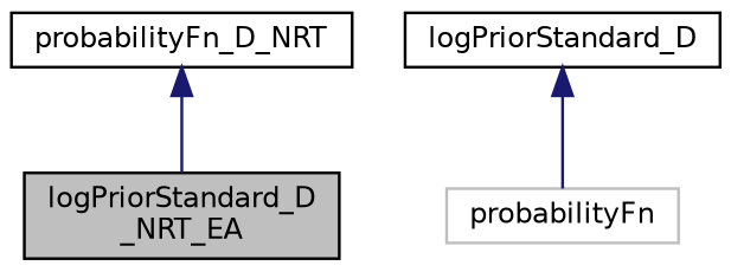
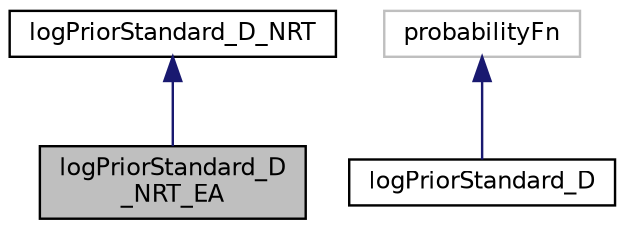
  digraph {
    node [color=black fillcolor=white fontname=Helvetica fontsize=10 shape=record style=filled]
    edge [color=midnightblue dir=back fontname=Helvetica fontsize=10 labelfontname=Helvetica labelfontsize=10 style=solid]
    n1 [fillcolor=grey75 fontcolor=black height=0.2 label="logPriorStandard_D\l_NRT_EA" width=0.4]
-   n2 [height=0.2 label=probabilityFn_D_NRT width=0.4]
+   n2 [height=0.2 label=logPriorStandard_D_NRT width=0.4]
    n3 [height=0.2 label=logPriorStandard_D width=0.4]
    n4 [color=grey75 height=0.2 label=probabilityFn width=0.4]
    n2 -> n1
-   n3 -> n4
+   n4 -> n3
  }
